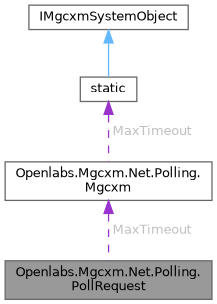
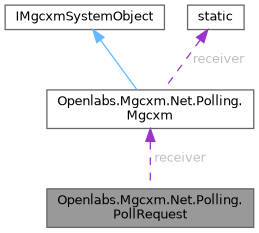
  digraph {
    node [color=gray40 fillcolor=white fontname=Helvetica fontsize=10 shape=box style=filled]
    edge [color=darkorchid3 dir=back fontcolor=grey fontname=Helvetica fontsize=10 labelfontname=Helvetica labelfontsize=10 style=dashed]
    n1 [fillcolor=grey60 fontcolor=black height=0.2 label="Openlabs.Mgcxm.Net.Polling.\lPollRequest" width=0.4]
    n2 [height=0.2 label="Openlabs.Mgcxm.Net.Polling.\lMgcxm" width=0.4]
    n3 [height=0.2 label=IMgcxmSystemObject width=0.4]
    n4 [height=0.2 label=static width=0.4]
-   n2 -> n1 [label=" MaxTimeout"]
-   n3 -> n4 [color=steelblue1 style=solid fontcolor=""]
-   n4 -> n2 [label=" MaxTimeout"]
+   n2 -> n1 [label=" receiver"]
+   n3 -> n2 [color=steelblue1 style=solid fontcolor=""]
+   n4 -> n2 [label=" receiver"]
  }
